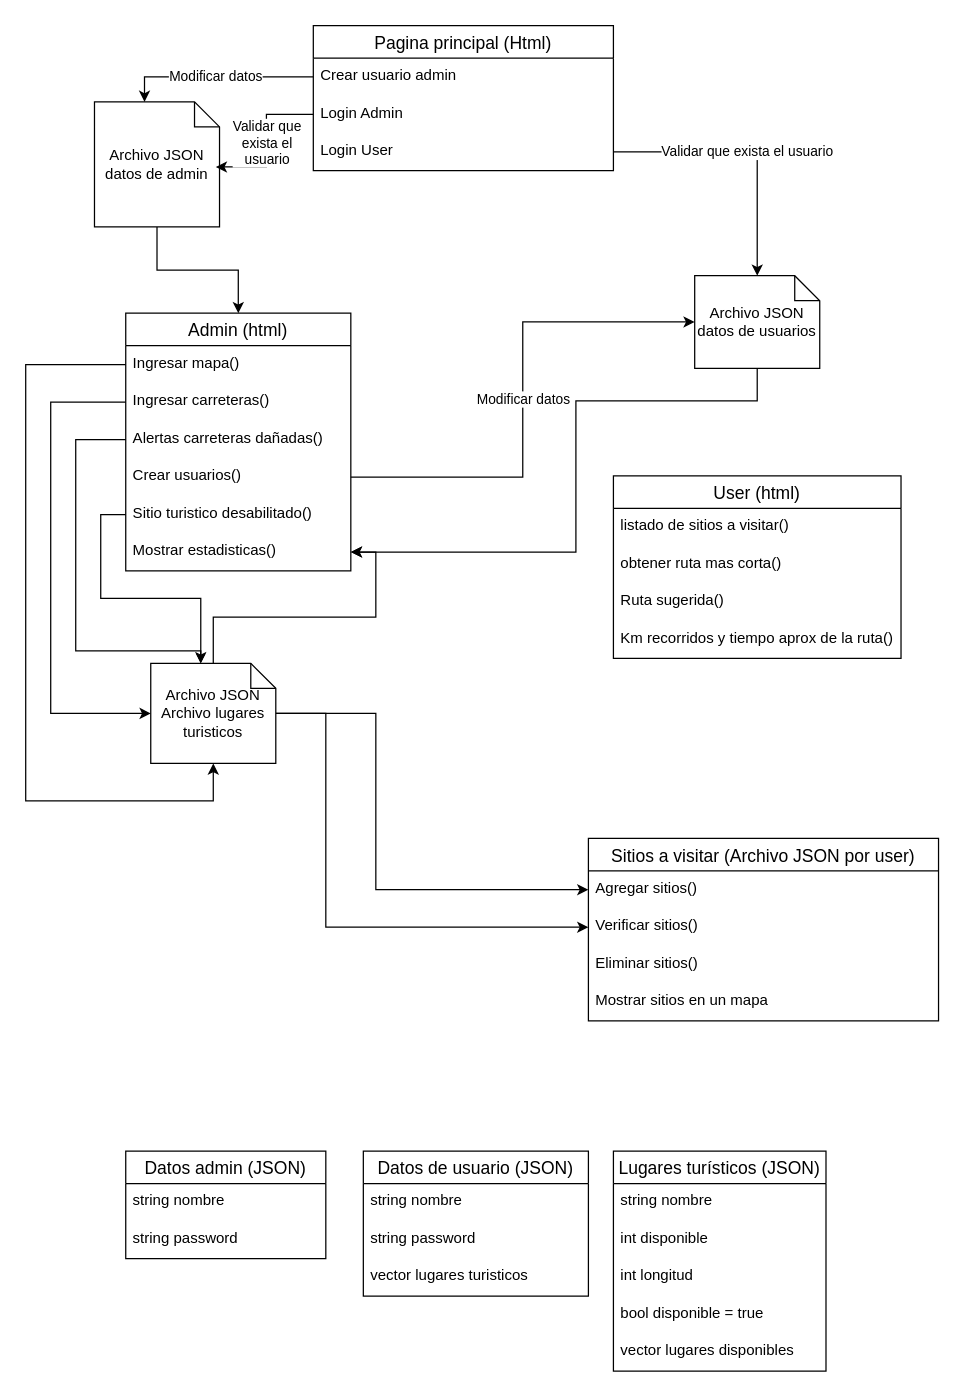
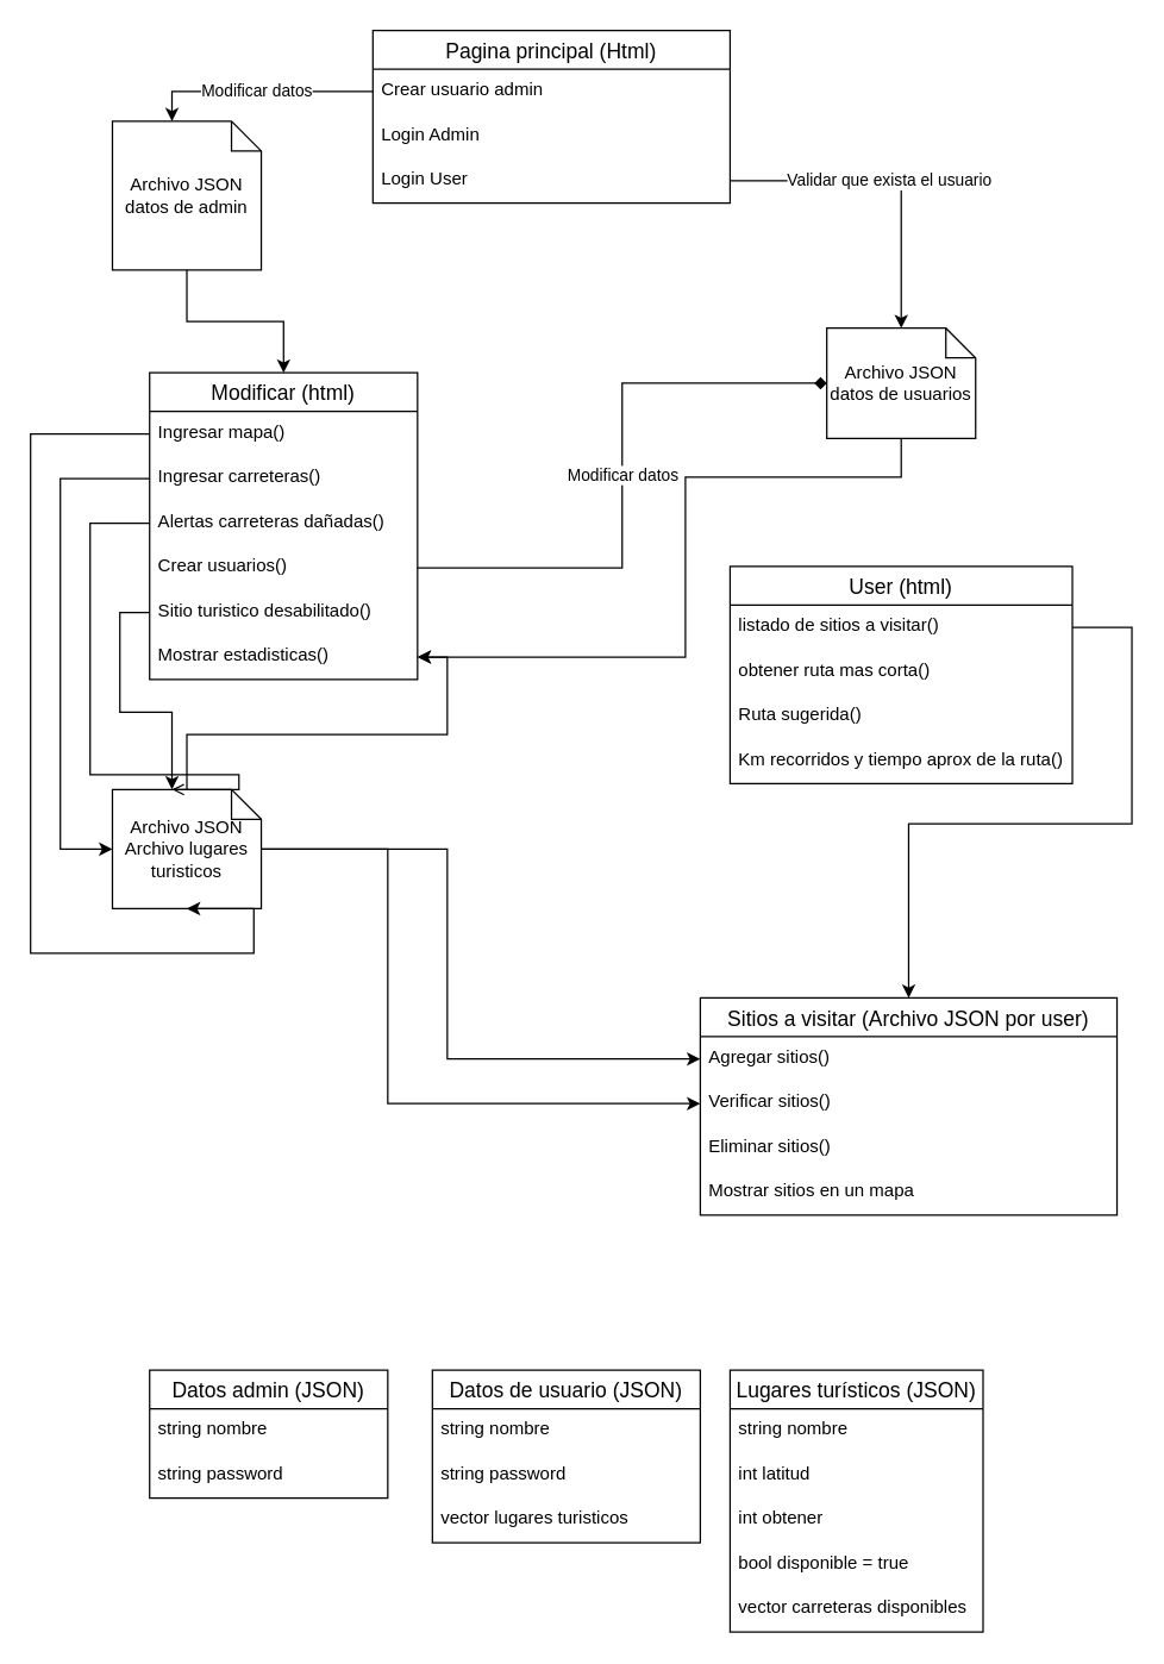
  <mxCell id="0" />
  <mxCell id="1" parent="0" />
  <mxCell id="2" value="Pagina principal (Html)" style="swimlane;fontStyle=0;childLayout=stackLayout;horizontal=1;startSize=26;horizontalStack=0;resizeParent=1;resizeParentMax=0;resizeLast=0;collapsible=1;marginBottom=0;align=center;fontSize=14;" vertex="1" parent="1"><mxGeometry x="250" y="20" width="240" height="116" as="geometry" /></mxCell>
  <mxCell id="3" value="Crear usuario admin" style="text;strokeColor=none;fillColor=none;spacingLeft=4;spacingRight=4;overflow=hidden;rotatable=0;points=[[0,0.5],[1,0.5]];portConstraint=eastwest;fontSize=12;" vertex="1" parent="2"><mxGeometry y="26" width="240" height="30" as="geometry" /></mxCell>
  <mxCell id="4" value="Login Admin&#10;" style="text;strokeColor=none;fillColor=none;spacingLeft=4;spacingRight=4;overflow=hidden;rotatable=0;points=[[0,0.5],[1,0.5]];portConstraint=eastwest;fontSize=12;" vertex="1" parent="2"><mxGeometry y="56" width="240" height="30" as="geometry" /></mxCell>
  <mxCell id="5" value="Login User" style="text;strokeColor=none;fillColor=none;spacingLeft=4;spacingRight=4;overflow=hidden;rotatable=0;points=[[0,0.5],[1,0.5]];portConstraint=eastwest;fontSize=12;" vertex="1" parent="2"><mxGeometry y="86" width="240" height="30" as="geometry" /></mxCell>
- <mxCell id="6" value="Admin (html)" style="swimlane;fontStyle=0;childLayout=stackLayout;horizontal=1;startSize=26;horizontalStack=0;resizeParent=1;resizeParentMax=0;resizeLast=0;collapsible=1;marginBottom=0;align=center;fontSize=14;" vertex="1" parent="1"><mxGeometry x="100" y="250" width="180" height="206" as="geometry" /></mxCell>
+ <mxCell id="6" value="Modificar (html)" style="swimlane;fontStyle=0;childLayout=stackLayout;horizontal=1;startSize=26;horizontalStack=0;resizeParent=1;resizeParentMax=0;resizeLast=0;collapsible=1;marginBottom=0;align=center;fontSize=14;" vertex="1" parent="1"><mxGeometry x="100" y="250" width="180" height="206" as="geometry" /></mxCell>
  <mxCell id="7" value="Ingresar mapa()" style="text;strokeColor=none;fillColor=none;spacingLeft=4;spacingRight=4;overflow=hidden;rotatable=0;points=[[0,0.5],[1,0.5]];portConstraint=eastwest;fontSize=12;" vertex="1" parent="6"><mxGeometry y="26" width="180" height="30" as="geometry" /></mxCell>
  <mxCell id="8" value="Ingresar carreteras()" style="text;strokeColor=none;fillColor=none;spacingLeft=4;spacingRight=4;overflow=hidden;rotatable=0;points=[[0,0.5],[1,0.5]];portConstraint=eastwest;fontSize=12;" vertex="1" parent="6"><mxGeometry y="56" width="180" height="30" as="geometry" /></mxCell>
  <mxCell id="9" value="Alertas carreteras dañadas()" style="text;strokeColor=none;fillColor=none;spacingLeft=4;spacingRight=4;overflow=hidden;rotatable=0;points=[[0,0.5],[1,0.5]];portConstraint=eastwest;fontSize=12;" vertex="1" parent="6"><mxGeometry y="86" width="180" height="30" as="geometry" /></mxCell>
  <mxCell id="10" value="Crear usuarios()" style="text;strokeColor=none;fillColor=none;spacingLeft=4;spacingRight=4;overflow=hidden;rotatable=0;points=[[0,0.5],[1,0.5]];portConstraint=eastwest;fontSize=12;" vertex="1" parent="6"><mxGeometry y="116" width="180" height="30" as="geometry" /></mxCell>
  <mxCell id="11" value="Sitio turistico desabilitado()" style="text;strokeColor=none;fillColor=none;spacingLeft=4;spacingRight=4;overflow=hidden;rotatable=0;points=[[0,0.5],[1,0.5]];portConstraint=eastwest;fontSize=12;" vertex="1" parent="6"><mxGeometry y="146" width="180" height="30" as="geometry" /></mxCell>
  <mxCell id="12" value="Mostrar estadisticas()" style="text;strokeColor=none;fillColor=none;spacingLeft=4;spacingRight=4;overflow=hidden;rotatable=0;points=[[0,0.5],[1,0.5]];portConstraint=eastwest;fontSize=12;" vertex="1" parent="6"><mxGeometry y="176" width="180" height="30" as="geometry" /></mxCell>
  <mxCell id="13" value="User (html)" style="swimlane;fontStyle=0;childLayout=stackLayout;horizontal=1;startSize=26;horizontalStack=0;resizeParent=1;resizeParentMax=0;resizeLast=0;collapsible=1;marginBottom=0;align=center;fontSize=14;" vertex="1" parent="1"><mxGeometry x="490" y="380" width="230" height="146" as="geometry" /></mxCell>
  <mxCell id="14" value="listado de sitios a visitar()" style="text;strokeColor=none;fillColor=none;spacingLeft=4;spacingRight=4;overflow=hidden;rotatable=0;points=[[0,0.5],[1,0.5]];portConstraint=eastwest;fontSize=12;" vertex="1" parent="13"><mxGeometry y="26" width="230" height="30" as="geometry" /></mxCell>
  <mxCell id="15" value="obtener ruta mas corta()" style="text;strokeColor=none;fillColor=none;spacingLeft=4;spacingRight=4;overflow=hidden;rotatable=0;points=[[0,0.5],[1,0.5]];portConstraint=eastwest;fontSize=12;" vertex="1" parent="13"><mxGeometry y="56" width="230" height="30" as="geometry" /></mxCell>
  <mxCell id="16" value="Ruta sugerida()&#10;" style="text;strokeColor=none;fillColor=none;spacingLeft=4;spacingRight=4;overflow=hidden;rotatable=0;points=[[0,0.5],[1,0.5]];portConstraint=eastwest;fontSize=12;" vertex="1" parent="13"><mxGeometry y="86" width="230" height="30" as="geometry" /></mxCell>
  <mxCell id="17" value="Km recorridos y tiempo aprox de la ruta()" style="text;strokeColor=none;fillColor=none;spacingLeft=4;spacingRight=4;overflow=hidden;rotatable=0;points=[[0,0.5],[1,0.5]];portConstraint=eastwest;fontSize=12;" vertex="1" parent="13"><mxGeometry y="116" width="230" height="30" as="geometry" /></mxCell>
  <mxCell id="18" style="edgeStyle=orthogonalEdgeStyle;rounded=0;orthogonalLoop=1;jettySize=auto;html=1;entryX=1;entryY=0.5;entryDx=0;entryDy=0;" edge="1" parent="1" source="19" target="12"><mxGeometry relative="1" as="geometry"><Array as="points"><mxPoint x="605" y="320" /><mxPoint x="460" y="320" /><mxPoint x="460" y="441" /></Array></mxGeometry></mxCell>
  <mxCell id="19" value="Archivo JSON&lt;br&gt;datos de usuarios" style="shape=note;size=20;whiteSpace=wrap;html=1;" vertex="1" parent="1"><mxGeometry x="555" y="220" width="100" height="74" as="geometry" /></mxCell>
- <mxCell id="20" value="Modificar datos" style="edgeStyle=orthogonalEdgeStyle;rounded=0;orthogonalLoop=1;jettySize=auto;html=1;entryX=0;entryY=0.5;entryDx=0;entryDy=0;entryPerimeter=0;" edge="1" parent="1" source="10" target="19"><mxGeometry relative="1" as="geometry" /></mxCell>
+ <mxCell id="20" value="Modificar datos" style="edgeStyle=orthogonalEdgeStyle;rounded=0;orthogonalLoop=1;jettySize=auto;html=1;entryX=0;entryY=0.5;entryDx=0;entryDy=0;entryPerimeter=0;endArrow=diamond;" edge="1" parent="1" source="10" target="19"><mxGeometry relative="1" as="geometry" /></mxCell>
  <mxCell id="21" value="Validar que exista el usuario" style="edgeStyle=orthogonalEdgeStyle;rounded=0;orthogonalLoop=1;jettySize=auto;html=1;entryX=0.5;entryY=0;entryDx=0;entryDy=0;entryPerimeter=0;" edge="1" parent="1" source="5" target="19"><mxGeometry relative="1" as="geometry" /></mxCell>
  <mxCell id="22" style="edgeStyle=orthogonalEdgeStyle;rounded=0;orthogonalLoop=1;jettySize=auto;html=1;entryX=0;entryY=0.5;entryDx=0;entryDy=0;" edge="1" parent="1" source="25" target="32"><mxGeometry relative="1" as="geometry"><Array as="points"><mxPoint x="260" y="570" /><mxPoint x="260" y="741" /></Array></mxGeometry></mxCell>
  <mxCell id="23" style="edgeStyle=orthogonalEdgeStyle;rounded=0;orthogonalLoop=1;jettySize=auto;html=1;" edge="1" parent="1" source="25" target="31"><mxGeometry relative="1" as="geometry"><Array as="points"><mxPoint x="300" y="570" /><mxPoint x="300" y="711" /></Array></mxGeometry></mxCell>
  <mxCell id="24" style="edgeStyle=orthogonalEdgeStyle;rounded=0;orthogonalLoop=1;jettySize=auto;html=1;entryX=1;entryY=0.5;entryDx=0;entryDy=0;" edge="1" parent="1" source="25" target="12"><mxGeometry relative="1" as="geometry" /></mxCell>
- <mxCell id="25" value="Archivo JSON&lt;br&gt;Archivo lugares turisticos" style="shape=note;size=20;whiteSpace=wrap;html=1;" vertex="1" parent="1"><mxGeometry x="120" y="530" width="100" height="80" as="geometry" /></mxCell>
+ <mxCell id="25" value="Archivo JSON&lt;br&gt;Archivo lugares turisticos" style="shape=note;size=20;whiteSpace=wrap;html=1;" vertex="1" parent="1"><mxGeometry x="75" y="530" width="100" height="80" as="geometry" /></mxCell>
  <mxCell id="26" style="edgeStyle=orthogonalEdgeStyle;rounded=0;orthogonalLoop=1;jettySize=auto;html=1;entryX=0.5;entryY=1;entryDx=0;entryDy=0;entryPerimeter=0;" edge="1" parent="1" source="7" target="25"><mxGeometry relative="1" as="geometry"><Array as="points"><mxPoint x="20" y="291" /><mxPoint x="20" y="640" /><mxPoint x="170" y="640" /></Array></mxGeometry></mxCell>
  <mxCell id="27" style="edgeStyle=orthogonalEdgeStyle;rounded=0;orthogonalLoop=1;jettySize=auto;html=1;entryX=0;entryY=0.5;entryDx=0;entryDy=0;entryPerimeter=0;" edge="1" parent="1" source="8" target="25"><mxGeometry relative="1" as="geometry"><Array as="points"><mxPoint x="40" y="321" /><mxPoint x="40" y="570" /></Array></mxGeometry></mxCell>
  <mxCell id="28" style="edgeStyle=orthogonalEdgeStyle;rounded=0;orthogonalLoop=1;jettySize=auto;html=1;entryX=0;entryY=0;entryDx=40;entryDy=0;entryPerimeter=0;endArrow=open;" edge="1" parent="1" source="9" target="25"><mxGeometry relative="1" as="geometry"><Array as="points"><mxPoint x="60" y="351" /><mxPoint x="60" y="520" /><mxPoint x="160" y="520" /></Array></mxGeometry></mxCell>
  <mxCell id="29" style="edgeStyle=orthogonalEdgeStyle;rounded=0;orthogonalLoop=1;jettySize=auto;html=1;entryX=0;entryY=0;entryDx=40;entryDy=0;entryPerimeter=0;" edge="1" parent="1" source="11" target="25"><mxGeometry relative="1" as="geometry" /></mxCell>
  <mxCell id="30" value="Sitios a visitar (Archivo JSON por user)" style="swimlane;fontStyle=0;childLayout=stackLayout;horizontal=1;startSize=26;horizontalStack=0;resizeParent=1;resizeParentMax=0;resizeLast=0;collapsible=1;marginBottom=0;align=center;fontSize=14;" vertex="1" parent="1"><mxGeometry x="470" y="670" width="280" height="146" as="geometry" /></mxCell>
  <mxCell id="31" value="Agregar sitios()" style="text;strokeColor=none;fillColor=none;spacingLeft=4;spacingRight=4;overflow=hidden;rotatable=0;points=[[0,0.5],[1,0.5]];portConstraint=eastwest;fontSize=12;" vertex="1" parent="30"><mxGeometry y="26" width="280" height="30" as="geometry" /></mxCell>
  <mxCell id="32" value="Verificar sitios()" style="text;strokeColor=none;fillColor=none;spacingLeft=4;spacingRight=4;overflow=hidden;rotatable=0;points=[[0,0.5],[1,0.5]];portConstraint=eastwest;fontSize=12;" vertex="1" parent="30"><mxGeometry y="56" width="280" height="30" as="geometry" /></mxCell>
  <mxCell id="33" value="Eliminar sitios()" style="text;strokeColor=none;fillColor=none;spacingLeft=4;spacingRight=4;overflow=hidden;rotatable=0;points=[[0,0.5],[1,0.5]];portConstraint=eastwest;fontSize=12;" vertex="1" parent="30"><mxGeometry y="86" width="280" height="30" as="geometry" /></mxCell>
  <mxCell id="34" value="Mostrar sitios en un mapa" style="text;strokeColor=none;fillColor=none;spacingLeft=4;spacingRight=4;overflow=hidden;rotatable=0;points=[[0,0.5],[1,0.5]];portConstraint=eastwest;fontSize=12;" vertex="1" parent="30"><mxGeometry y="116" width="280" height="30" as="geometry" /></mxCell>
+ <mxCell id="35" style="edgeStyle=orthogonalEdgeStyle;rounded=0;orthogonalLoop=1;jettySize=auto;html=1;entryX=0.5;entryY=0;entryDx=0;entryDy=0;" edge="1" parent="1" source="14" target="30"><mxGeometry relative="1" as="geometry"><Array as="points"><mxPoint x="760" y="421" /><mxPoint x="760" y="553" /><mxPoint x="610" y="553" /></Array></mxGeometry></mxCell>
  <mxCell id="36" style="edgeStyle=orthogonalEdgeStyle;rounded=0;orthogonalLoop=1;jettySize=auto;html=1;entryX=0.5;entryY=0;entryDx=0;entryDy=0;" edge="1" parent="1" source="37" target="6"><mxGeometry relative="1" as="geometry" /></mxCell>
  <mxCell id="37" value="Archivo JSON&lt;br&gt;datos de admin" style="shape=note;size=20;whiteSpace=wrap;html=1;" vertex="1" parent="1"><mxGeometry x="75" y="81" width="100" height="100" as="geometry" /></mxCell>
  <mxCell id="38" value="Modificar datos" style="edgeStyle=orthogonalEdgeStyle;rounded=0;orthogonalLoop=1;jettySize=auto;html=1;entryX=0;entryY=0;entryDx=40;entryDy=0;entryPerimeter=0;" edge="1" parent="1" source="3" target="37"><mxGeometry relative="1" as="geometry" /></mxCell>
- <mxCell id="39" value="Validar que&lt;br&gt;exista el&lt;br&gt;usuario" style="edgeStyle=orthogonalEdgeStyle;rounded=0;orthogonalLoop=1;jettySize=auto;html=1;entryX=0.97;entryY=0.52;entryDx=0;entryDy=0;entryPerimeter=0;" edge="1" parent="1" source="4" target="37"><mxGeometry relative="1" as="geometry" /></mxCell>
  <mxCell id="40" value="Datos admin (JSON)" style="swimlane;fontStyle=0;childLayout=stackLayout;horizontal=1;startSize=26;horizontalStack=0;resizeParent=1;resizeParentMax=0;resizeLast=0;collapsible=1;marginBottom=0;align=center;fontSize=14;" vertex="1" parent="1"><mxGeometry x="100" y="920" width="160" height="86" as="geometry" /></mxCell>
  <mxCell id="41" value="string nombre" style="text;strokeColor=none;fillColor=none;spacingLeft=4;spacingRight=4;overflow=hidden;rotatable=0;points=[[0,0.5],[1,0.5]];portConstraint=eastwest;fontSize=12;" vertex="1" parent="40"><mxGeometry y="26" width="160" height="30" as="geometry" /></mxCell>
  <mxCell id="42" value="string password" style="text;strokeColor=none;fillColor=none;spacingLeft=4;spacingRight=4;overflow=hidden;rotatable=0;points=[[0,0.5],[1,0.5]];portConstraint=eastwest;fontSize=12;" vertex="1" parent="40"><mxGeometry y="56" width="160" height="30" as="geometry" /></mxCell>
  <mxCell id="43" value="Datos de usuario (JSON)" style="swimlane;fontStyle=0;childLayout=stackLayout;horizontal=1;startSize=26;horizontalStack=0;resizeParent=1;resizeParentMax=0;resizeLast=0;collapsible=1;marginBottom=0;align=center;fontSize=14;" vertex="1" parent="1"><mxGeometry x="290" y="920" width="180" height="116" as="geometry" /></mxCell>
  <mxCell id="44" value="string nombre" style="text;strokeColor=none;fillColor=none;spacingLeft=4;spacingRight=4;overflow=hidden;rotatable=0;points=[[0,0.5],[1,0.5]];portConstraint=eastwest;fontSize=12;" vertex="1" parent="43"><mxGeometry y="26" width="180" height="30" as="geometry" /></mxCell>
  <mxCell id="45" value="string password" style="text;strokeColor=none;fillColor=none;spacingLeft=4;spacingRight=4;overflow=hidden;rotatable=0;points=[[0,0.5],[1,0.5]];portConstraint=eastwest;fontSize=12;" vertex="1" parent="43"><mxGeometry y="56" width="180" height="30" as="geometry" /></mxCell>
  <mxCell id="46" value="vector lugares turisticos" style="text;strokeColor=none;fillColor=none;spacingLeft=4;spacingRight=4;overflow=hidden;rotatable=0;points=[[0,0.5],[1,0.5]];portConstraint=eastwest;fontSize=12;" vertex="1" parent="43"><mxGeometry y="86" width="180" height="30" as="geometry" /></mxCell>
  <mxCell id="47" value="Lugares turísticos (JSON)" style="swimlane;fontStyle=0;childLayout=stackLayout;horizontal=1;startSize=26;horizontalStack=0;resizeParent=1;resizeParentMax=0;resizeLast=0;collapsible=1;marginBottom=0;align=center;fontSize=14;" vertex="1" parent="1"><mxGeometry x="490" y="920" width="170" height="176" as="geometry" /></mxCell>
  <mxCell id="48" value="string nombre" style="text;strokeColor=none;fillColor=none;spacingLeft=4;spacingRight=4;overflow=hidden;rotatable=0;points=[[0,0.5],[1,0.5]];portConstraint=eastwest;fontSize=12;" vertex="1" parent="47"><mxGeometry y="26" width="170" height="30" as="geometry" /></mxCell>
- <mxCell id="49" value="int disponible" style="text;strokeColor=none;fillColor=none;spacingLeft=4;spacingRight=4;overflow=hidden;rotatable=0;points=[[0,0.5],[1,0.5]];portConstraint=eastwest;fontSize=12;" vertex="1" parent="47"><mxGeometry y="56" width="170" height="30" as="geometry" /></mxCell>
- <mxCell id="50" value="int longitud" style="text;strokeColor=none;fillColor=none;spacingLeft=4;spacingRight=4;overflow=hidden;rotatable=0;points=[[0,0.5],[1,0.5]];portConstraint=eastwest;fontSize=12;" vertex="1" parent="47"><mxGeometry y="86" width="170" height="30" as="geometry" /></mxCell>
+ <mxCell id="49" value="int latitud" style="text;strokeColor=none;fillColor=none;spacingLeft=4;spacingRight=4;overflow=hidden;rotatable=0;points=[[0,0.5],[1,0.5]];portConstraint=eastwest;fontSize=12;" vertex="1" parent="47"><mxGeometry y="56" width="170" height="30" as="geometry" /></mxCell>
+ <mxCell id="50" value="int obtener" style="text;strokeColor=none;fillColor=none;spacingLeft=4;spacingRight=4;overflow=hidden;rotatable=0;points=[[0,0.5],[1,0.5]];portConstraint=eastwest;fontSize=12;" vertex="1" parent="47"><mxGeometry y="86" width="170" height="30" as="geometry" /></mxCell>
  <mxCell id="51" value="bool disponible = true" style="text;strokeColor=none;fillColor=none;spacingLeft=4;spacingRight=4;overflow=hidden;rotatable=0;points=[[0,0.5],[1,0.5]];portConstraint=eastwest;fontSize=12;" vertex="1" parent="47"><mxGeometry y="116" width="170" height="30" as="geometry" /></mxCell>
- <mxCell id="52" value="vector lugares disponibles" style="text;strokeColor=none;fillColor=none;spacingLeft=4;spacingRight=4;overflow=hidden;rotatable=0;points=[[0,0.5],[1,0.5]];portConstraint=eastwest;fontSize=12;" vertex="1" parent="47"><mxGeometry y="146" width="170" height="30" as="geometry" /></mxCell>
+ <mxCell id="52" value="vector carreteras disponibles" style="text;strokeColor=none;fillColor=none;spacingLeft=4;spacingRight=4;overflow=hidden;rotatable=0;points=[[0,0.5],[1,0.5]];portConstraint=eastwest;fontSize=12;" vertex="1" parent="47"><mxGeometry y="146" width="170" height="30" as="geometry" /></mxCell>
